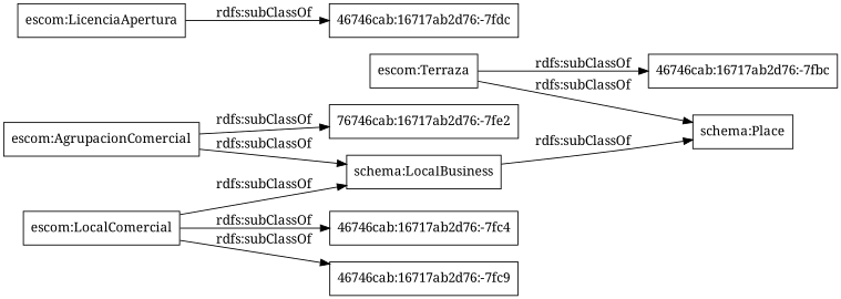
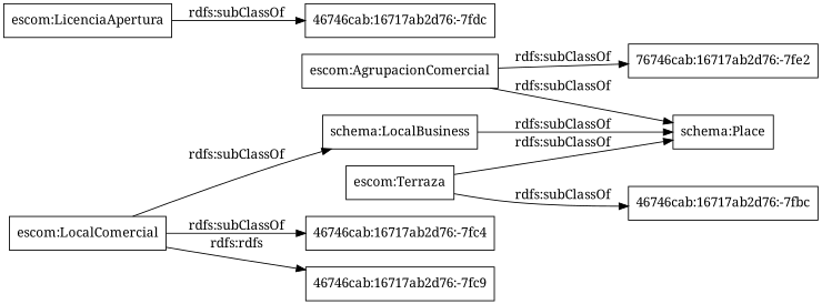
  digraph {
    fontname="Noto Serif"
    rankdir=LR
    node [color=black fontname="Noto Serif" shape=rectangle]
    edge [fontname="Noto Serif"]
    "escom:Terraza"
    "46746cab:16717ab2d76:-7fbc"
    "schema:Place"
    "escom:LicenciaApertura"
    "46746cab:16717ab2d76:-7fdc"
    "escom:AgrupacionComercial"
    n7 [label="76746cab:16717ab2d76:-7fe2"]
    "schema:LocalBusiness"
    "escom:LocalComercial"
    "46746cab:16717ab2d76:-7fc4"
    "46746cab:16717ab2d76:-7fc9"
    "escom:Terraza" -> "46746cab:16717ab2d76:-7fbc" [label="rdfs:subClassOf"]
    "escom:Terraza" -> "schema:Place" [label="rdfs:subClassOf"]
    "escom:LicenciaApertura" -> "46746cab:16717ab2d76:-7fdc" [label="rdfs:subClassOf"]
-   "escom:AgrupacionComercial" -> "schema:LocalBusiness" [label="rdfs:subClassOf"]
+   "escom:AgrupacionComercial" -> "schema:Place" [label="rdfs:subClassOf"]
    "escom:AgrupacionComercial" -> n7 [label="rdfs:subClassOf"]
    "schema:LocalBusiness" -> "schema:Place" [label="rdfs:subClassOf"]
    "escom:LocalComercial" -> "schema:LocalBusiness" [label="rdfs:subClassOf"]
    "escom:LocalComercial" -> "46746cab:16717ab2d76:-7fc4" [label="rdfs:subClassOf"]
-   "escom:LocalComercial" -> "46746cab:16717ab2d76:-7fc9" [label="rdfs:subClassOf"]
+   "escom:LocalComercial" -> "46746cab:16717ab2d76:-7fc9" [label="rdfs:rdfs"]
  }
